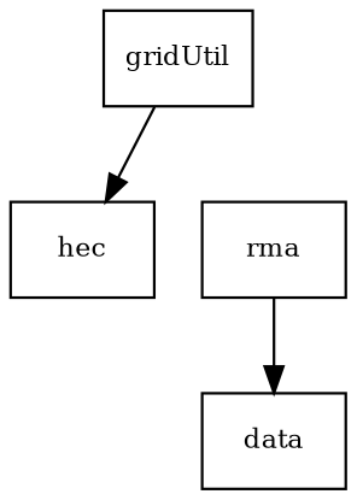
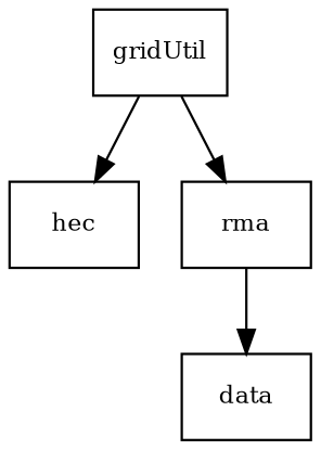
  digraph {
    node [fontsize=10.0 shape=box]
    gridUtil
    hec
    rma
    data
    gridUtil -> hec
+   gridUtil -> rma
    rma -> data
  }
